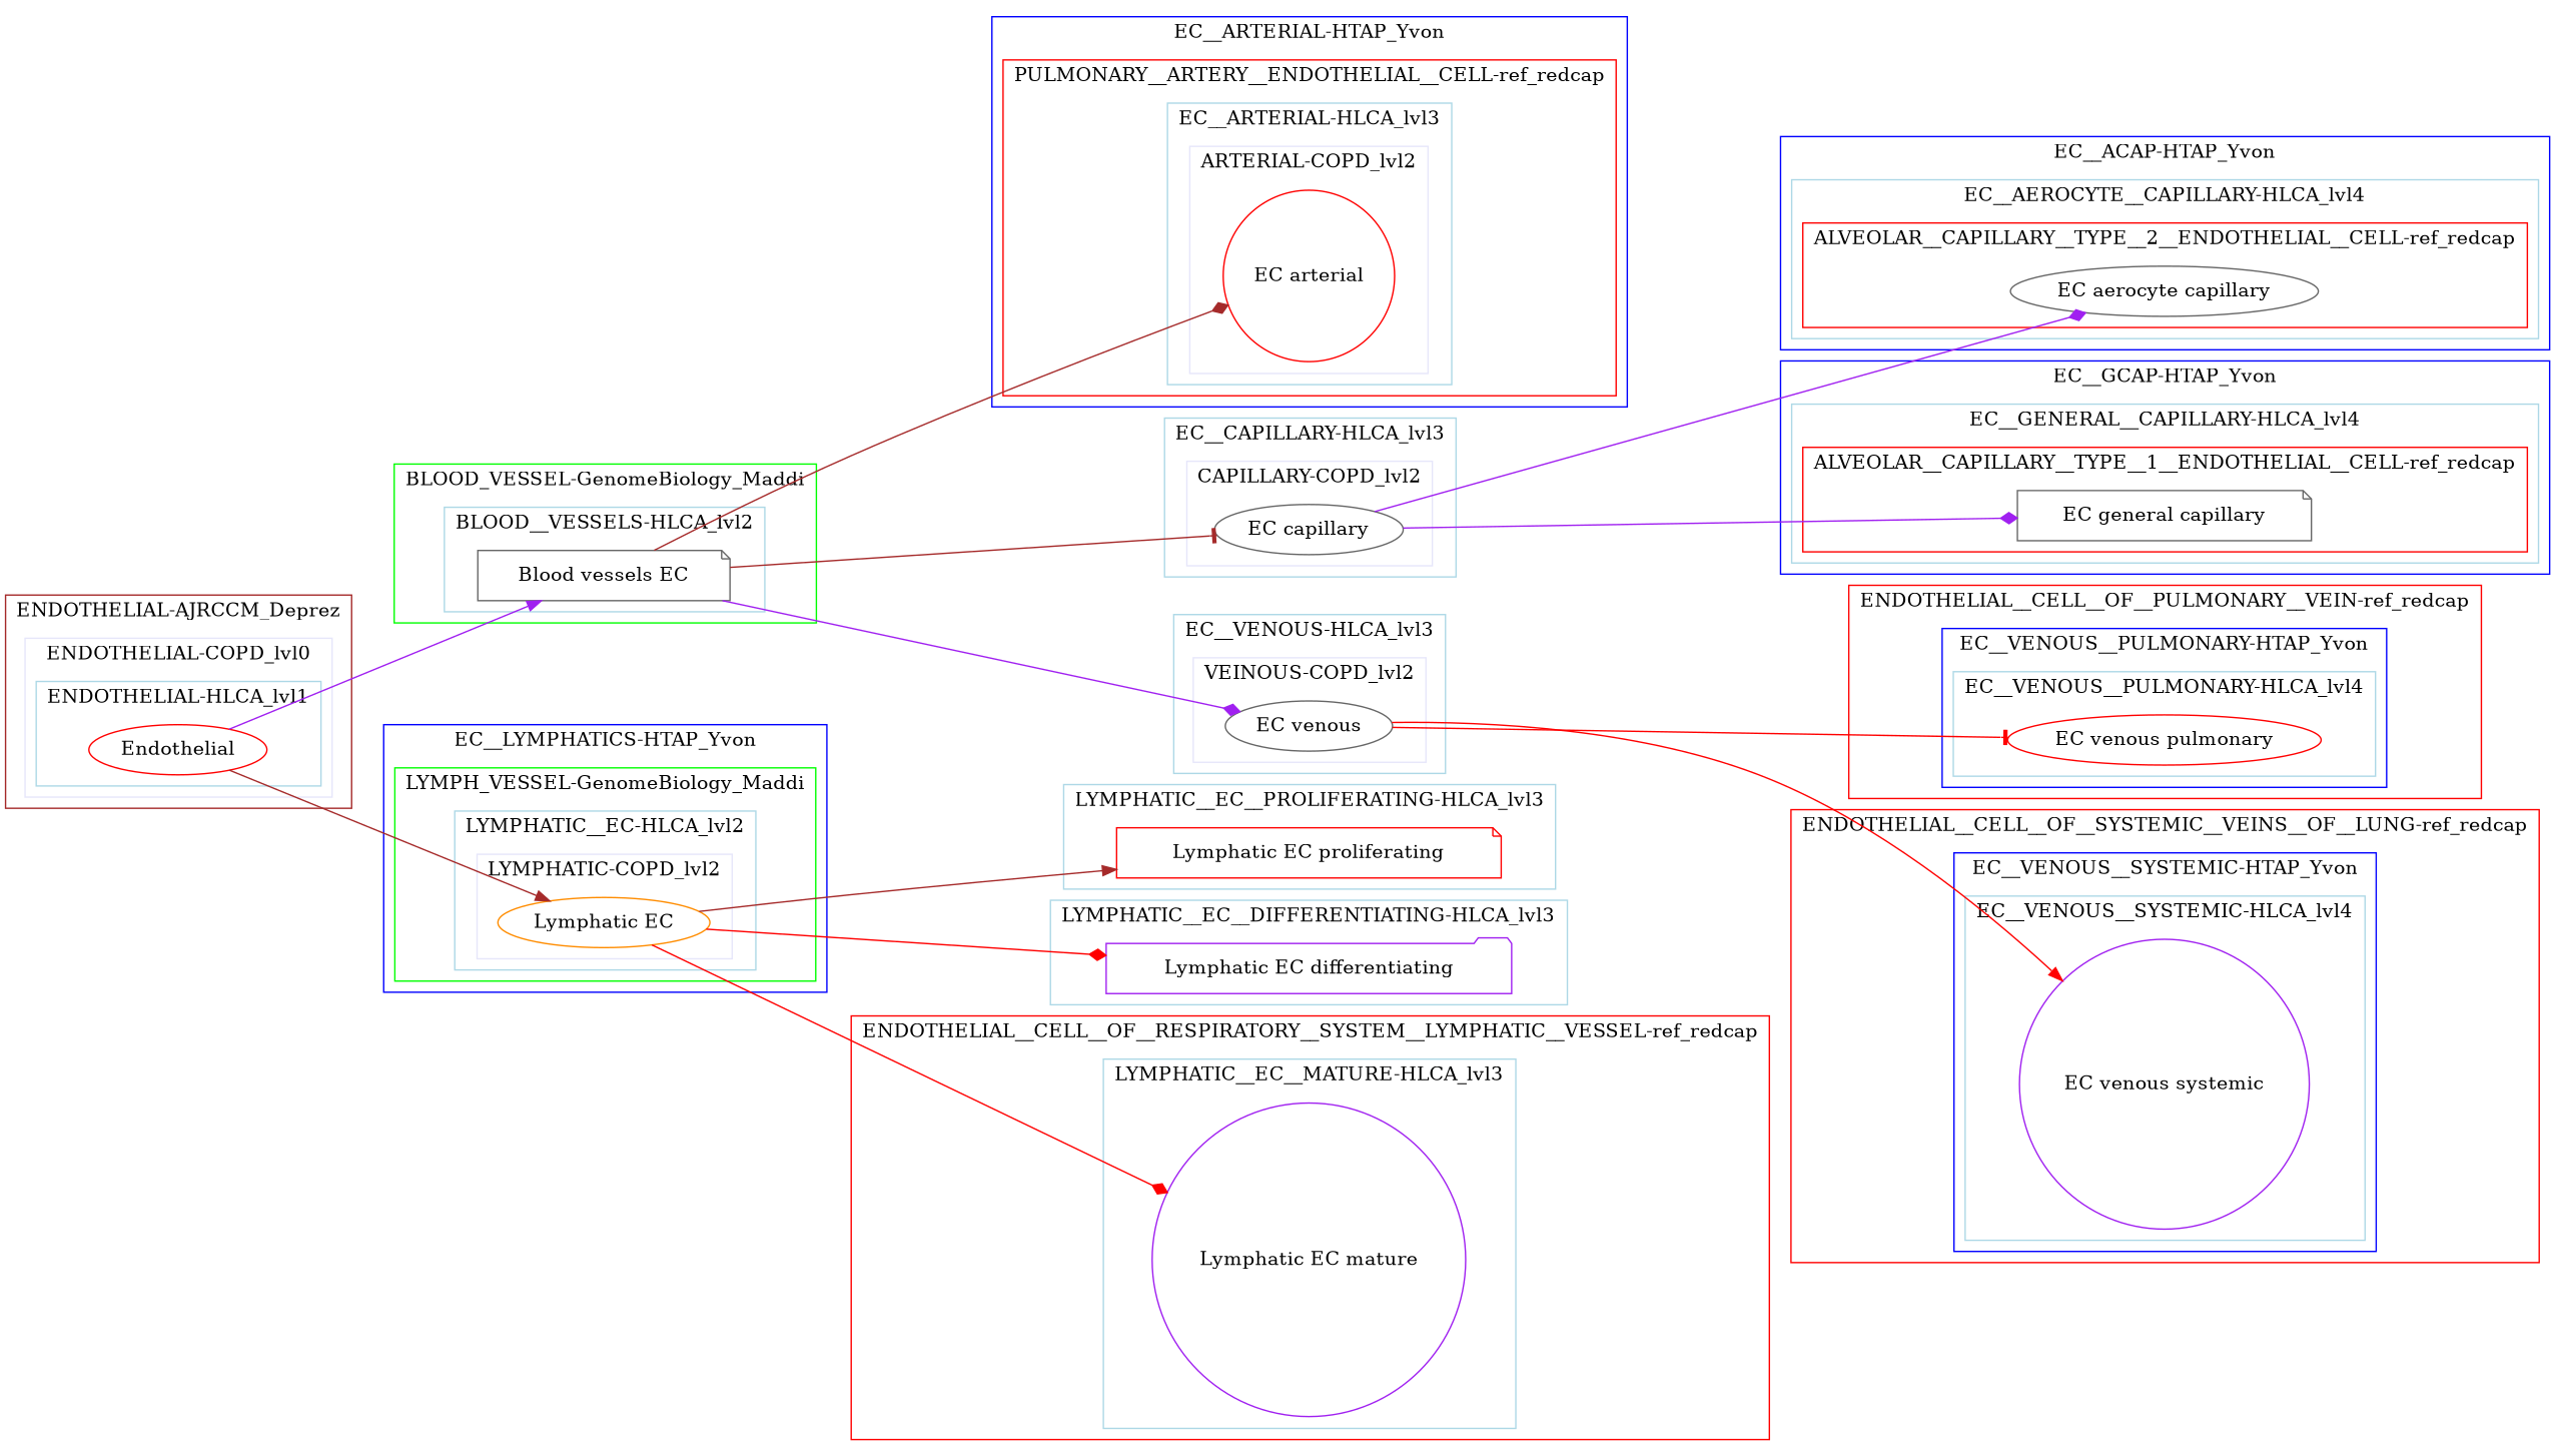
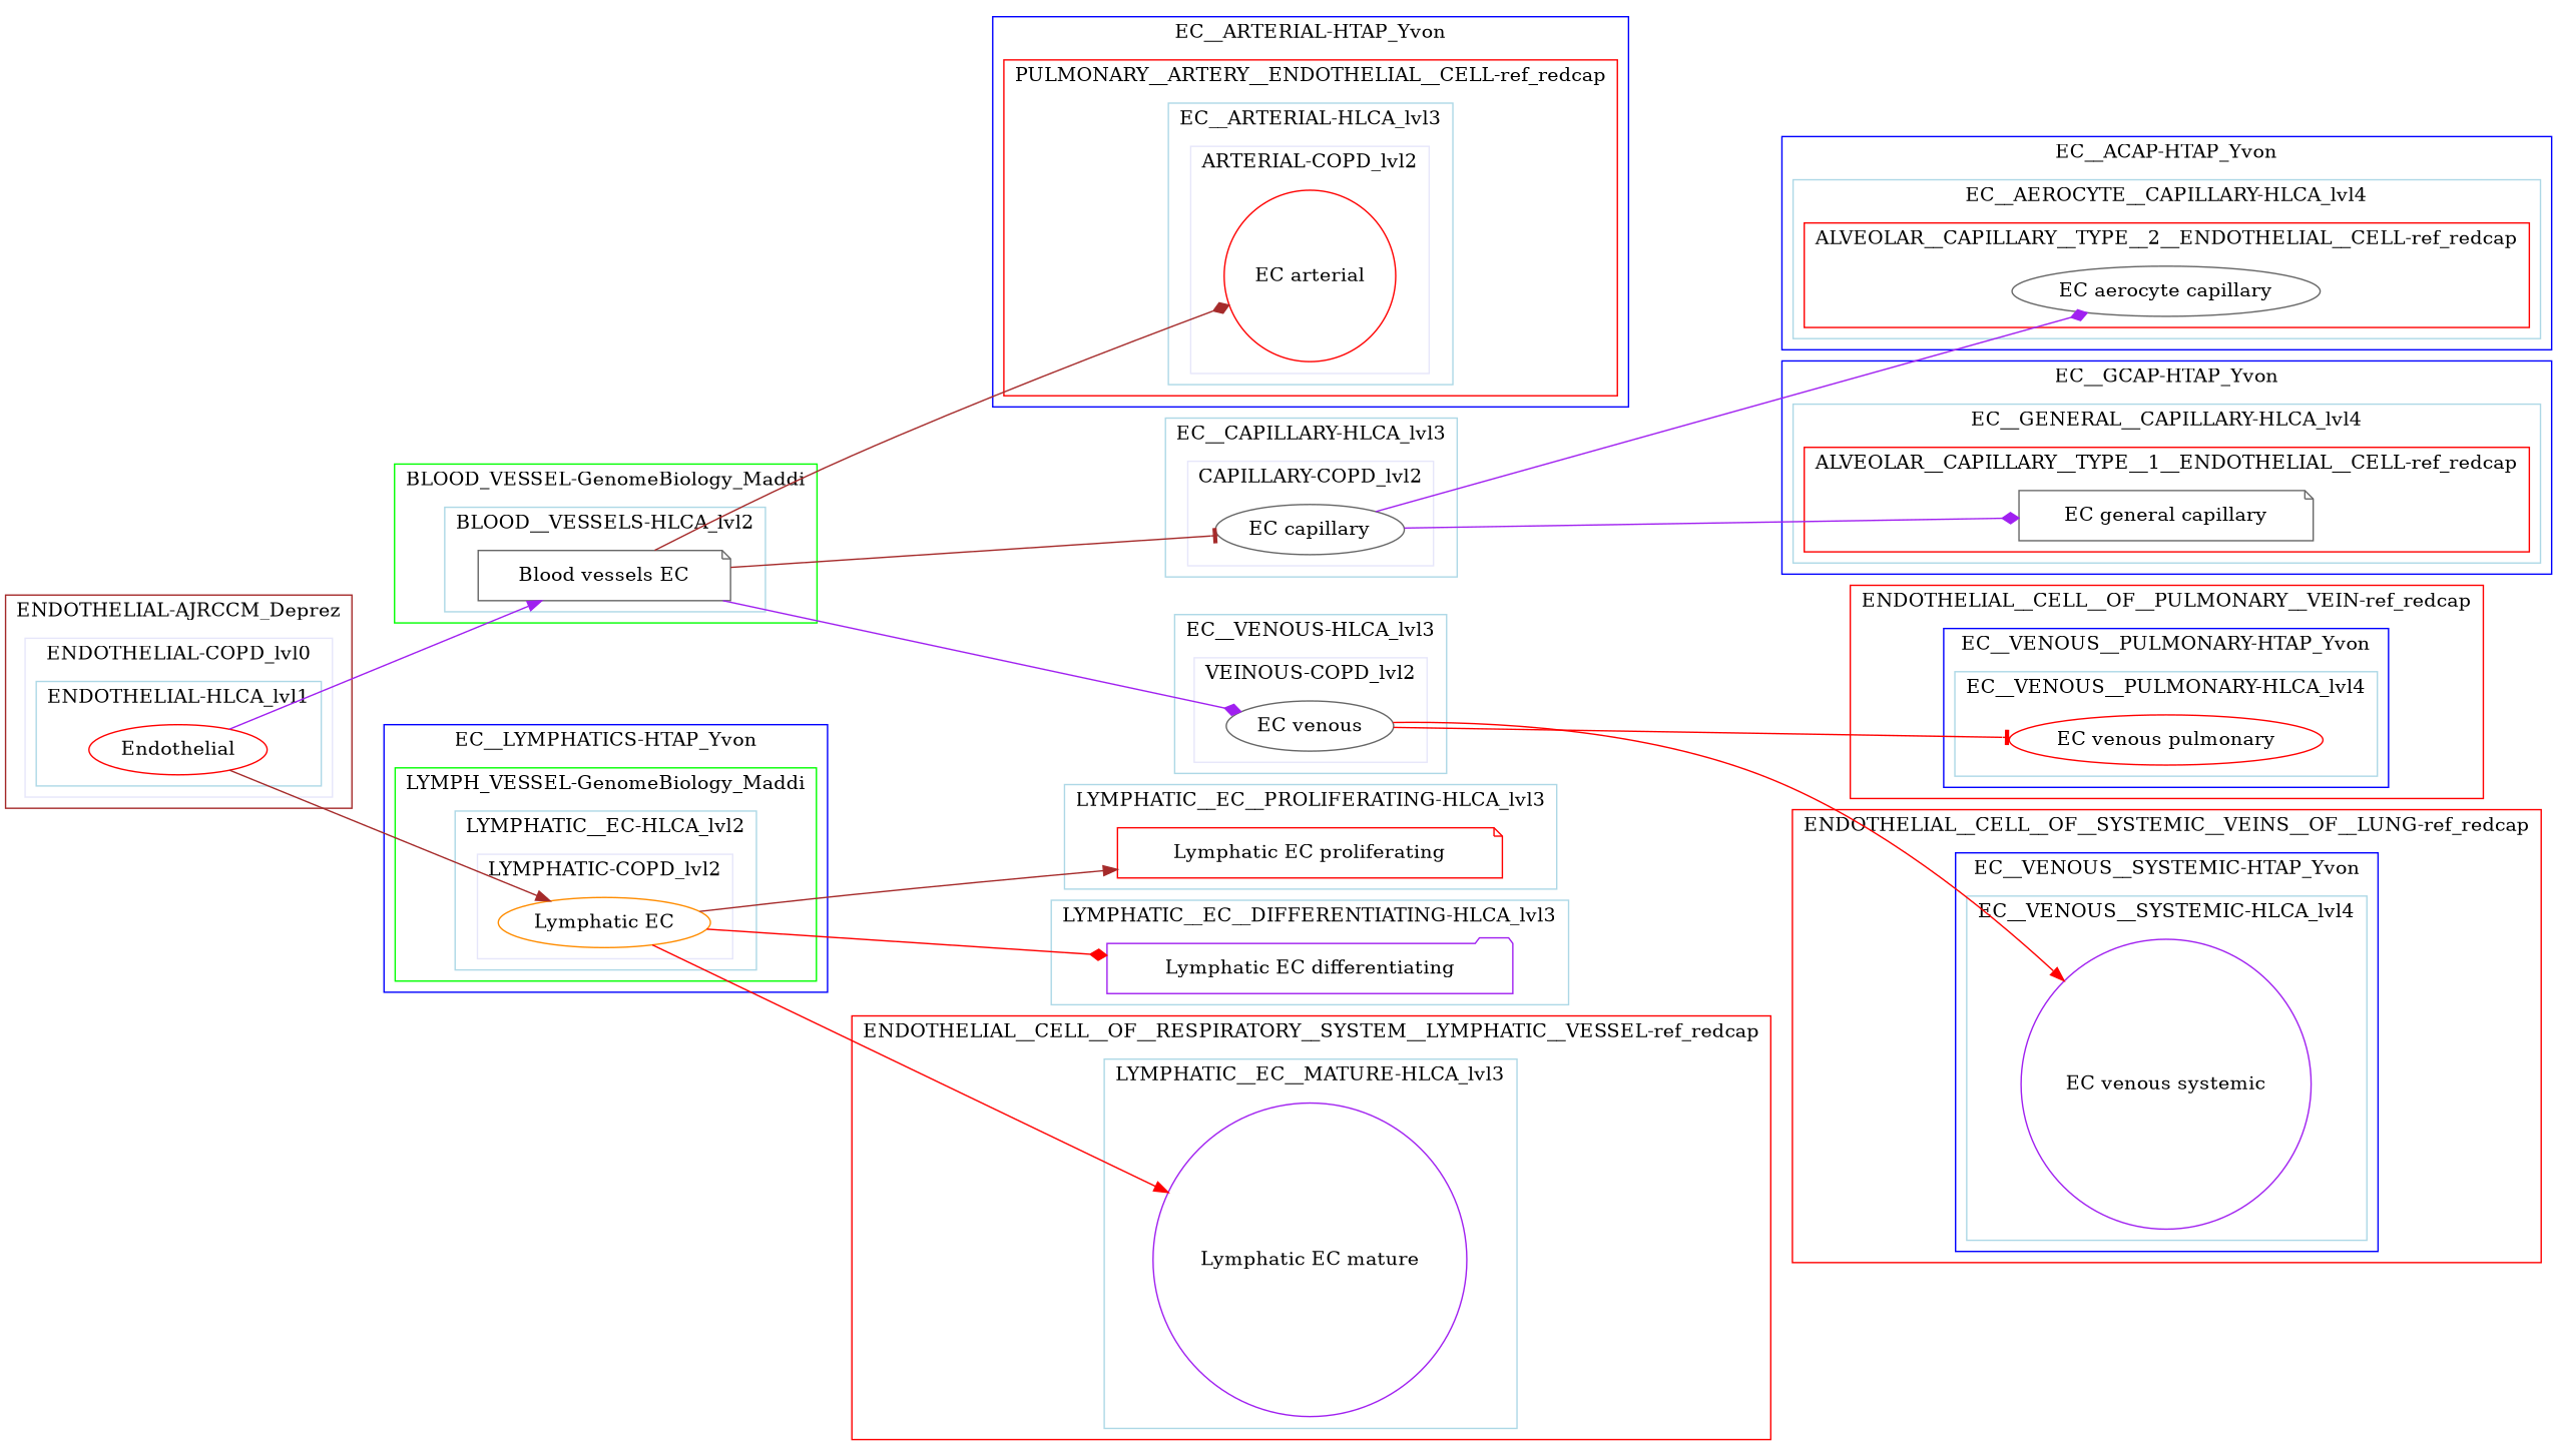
  digraph {
    rankdir=LR
    node [color=gray40 shape=ellipse]
    edge [arrowhead=diamond color=purple]
    n1 [color=red height=0.5 label=Endothelial width=1.7693]
    n2 [height=0.5 label="Blood vessels EC" shape=note width=2.5095]
    n3 [color=red height=0.5 label="EC arterial" shape=circle width=1.7151]
    n4 [height=0.5 label="EC capillary" width=1.8776]
    n5 [height=0.5 label="EC aerocyte capillary" width=3.0692]
    n6 [height=0.5 label="EC general capillary" shape=note width=2.9247]
    n7 [height=0.5 label="EC venous" width=1.661]
    n8 [color=red height=0.5 label="Lymphatic EC proliferating" shape=note width=3.8274]
    n9 [color=red height=0.5 label="EC venous pulmonary" width=3.1233]
    n10 [color=purple height=0.5 label="EC venous systemic" shape=circle width=2.8886]
    n11 [color=darkorange height=0.5 label="Lymphatic EC" width=2.1123]
    n12 [color=purple height=0.5 label="Lymphatic EC differentiating" shape=folder width=4.0441]
    n13 [color=purple height=0.5 label="Lymphatic EC mature" shape=circle width=3.1233]
    subgraph cluster_1 {
      color=brown
      label="ENDOTHELIAL-AJRCCM_Deprez"
      subgraph cluster_2 {
        color=lavender
        label="ENDOTHELIAL-COPD_lvl0"
        subgraph cluster_3 {
          color=lightblue
          label="ENDOTHELIAL-HLCA_lvl1"
          n1
        }
      }
    }
    subgraph cluster_4 {
      color=green
      label="BLOOD_VESSEL-GenomeBiology_Maddi"
      subgraph cluster_5 {
        color=lightblue
        label="BLOOD__VESSELS-HLCA_lvl2"
        n2
      }
    }
    subgraph cluster_6 {
      color=blue
      label="EC__ARTERIAL-HTAP_Yvon"
      subgraph cluster_7 {
        color=red
        label="PULMONARY__ARTERY__ENDOTHELIAL__CELL-ref_redcap"
        subgraph cluster_8 {
          color=lightblue
          label="EC__ARTERIAL-HLCA_lvl3"
          subgraph cluster_9 {
            color=lavender
            label="ARTERIAL-COPD_lvl2"
            n3
          }
        }
      }
    }
    subgraph cluster_10 {
      color=lightblue
      label="EC__CAPILLARY-HLCA_lvl3"
      subgraph cluster_11 {
        color=lavender
        label="CAPILLARY-COPD_lvl2"
        n4
      }
    }
    subgraph cluster_12 {
      color=blue
      label="EC__ACAP-HTAP_Yvon"
      subgraph cluster_13 {
        color=lightblue
        label="EC__AEROCYTE__CAPILLARY-HLCA_lvl4"
        subgraph cluster_14 {
          color=red
          label="ALVEOLAR__CAPILLARY__TYPE__2__ENDOTHELIAL__CELL-ref_redcap"
          n5
        }
      }
    }
    subgraph cluster_15 {
      color=blue
      label="EC__GCAP-HTAP_Yvon"
      subgraph cluster_16 {
        color=lightblue
        label="EC__GENERAL__CAPILLARY-HLCA_lvl4"
        subgraph cluster_17 {
          color=red
          label="ALVEOLAR__CAPILLARY__TYPE__1__ENDOTHELIAL__CELL-ref_redcap"
          n6
        }
      }
    }
    subgraph cluster_18 {
      color=lightblue
      label="EC__VENOUS-HLCA_lvl3"
      subgraph cluster_19 {
        color=lavender
        label="VEINOUS-COPD_lvl2"
        n7
      }
    }
    subgraph cluster_20 {
      color=lightblue
      label="LYMPHATIC__EC__PROLIFERATING-HLCA_lvl3"
      n8
    }
    subgraph cluster_21 {
      color=red
      label="ENDOTHELIAL__CELL__OF__PULMONARY__VEIN-ref_redcap"
      subgraph cluster_22 {
        color=blue
        label="EC__VENOUS__PULMONARY-HTAP_Yvon"
        subgraph cluster_23 {
          color=lightblue
          label="EC__VENOUS__PULMONARY-HLCA_lvl4"
          n9
        }
      }
    }
    subgraph cluster_24 {
      color=red
      label="ENDOTHELIAL__CELL__OF__SYSTEMIC__VEINS__OF__LUNG-ref_redcap"
      subgraph cluster_25 {
        color=blue
        label="EC__VENOUS__SYSTEMIC-HTAP_Yvon"
        subgraph cluster_26 {
          color=lightblue
          label="EC__VENOUS__SYSTEMIC-HLCA_lvl4"
          n10
        }
      }
    }
    subgraph cluster_27 {
      color=blue
      label="EC__LYMPHATICS-HTAP_Yvon"
      subgraph cluster_28 {
        color=green
        label="LYMPH_VESSEL-GenomeBiology_Maddi"
        subgraph cluster_29 {
          color=lightblue
          label="LYMPHATIC__EC-HLCA_lvl2"
          subgraph cluster_30 {
            color=lavender
            label="LYMPHATIC-COPD_lvl2"
            n11
          }
        }
      }
    }
    subgraph cluster_31 {
      color=lightblue
      label="LYMPHATIC__EC__DIFFERENTIATING-HLCA_lvl3"
      n12
    }
    subgraph cluster_32 {
      color=red
      label="ENDOTHELIAL__CELL__OF__RESPIRATORY__SYSTEM__LYMPHATIC__VESSEL-ref_redcap"
      subgraph cluster_33 {
        color=lightblue
        label="LYMPHATIC__EC__MATURE-HLCA_lvl3"
        n13
      }
    }
    n1 -> n2 [arrowhead=normal]
    n1 -> n11 [arrowhead=normal color=brown]
    n2 -> n3 [color=brown]
    n2 -> n4 [arrowhead=tee color=brown]
    n2 -> n7
    n4 -> n5
    n4 -> n6
    n7 -> n9 [arrowhead=tee color=red]
    n7 -> n10 [arrowhead=normal color=red]
    n11 -> n8 [arrowhead=normal color=brown]
    n11 -> n12 [color=red]
-   n11 -> n13 [color=red]
+   n11 -> n13 [arrowhead=normal color=red]
  }
